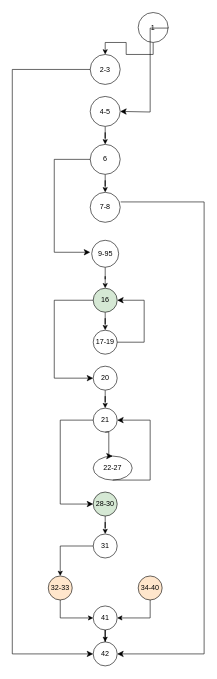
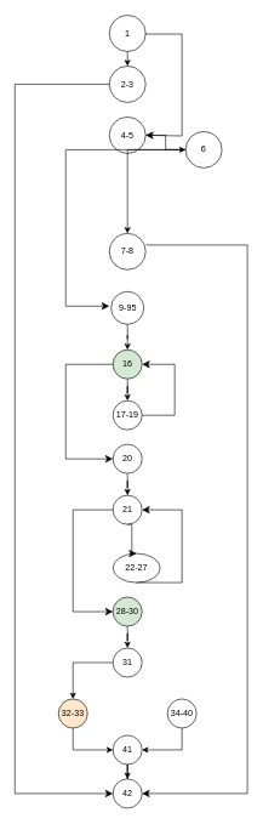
  <mxCell id="0" />
  <mxCell id="1" parent="0" />
  <mxCell id="2" style="edgeStyle=orthogonalEdgeStyle;rounded=0;orthogonalLoop=1;jettySize=auto;html=1;exitX=0.5;exitY=1;exitDx=0;exitDy=0;entryX=0.5;entryY=0;entryDx=0;entryDy=0;" parent="1" source="3" target="4" edge="1"><mxGeometry relative="1" as="geometry" /></mxCell>
- <mxCell id="3" value="1" style="ellipse;whiteSpace=wrap;html=1;aspect=fixed;" parent="1" vertex="1"><mxGeometry x="230" y="20" width="50" height="50" as="geometry" /></mxCell>
+ <mxCell id="3" value="1" style="ellipse;whiteSpace=wrap;html=1;aspect=fixed;" parent="1" vertex="1"><mxGeometry x="150" y="20" width="50" height="50" as="geometry" /></mxCell>
  <mxCell id="4" value="2-3" style="ellipse;whiteSpace=wrap;html=1;aspect=fixed;" parent="1" vertex="1"><mxGeometry x="150" y="90" width="50" height="50" as="geometry" /></mxCell>
  <mxCell id="5" style="edgeStyle=orthogonalEdgeStyle;rounded=0;orthogonalLoop=1;jettySize=auto;html=1;" parent="1" source="6" target="8" edge="1"><mxGeometry relative="1" as="geometry" /></mxCell>
  <mxCell id="6" value="4-5" style="ellipse;whiteSpace=wrap;html=1;" parent="1" vertex="1"><mxGeometry x="150" y="160" width="50" height="50" as="geometry" /></mxCell>
  <mxCell id="7" style="edgeStyle=orthogonalEdgeStyle;rounded=0;orthogonalLoop=1;jettySize=auto;html=1;entryX=0.5;entryY=0;entryDx=0;entryDy=0;" parent="1" source="8" target="11" edge="1"><mxGeometry relative="1" as="geometry" /></mxCell>
- <mxCell id="8" value="6" style="ellipse;whiteSpace=wrap;html=1;aspect=fixed;" parent="1" vertex="1"><mxGeometry x="150" y="240" width="50" height="50" as="geometry" /></mxCell>
+ <mxCell id="8" value="6" style="ellipse;whiteSpace=wrap;html=1;aspect=fixed;" parent="1" vertex="1"><mxGeometry x="255" y="180" width="50" height="50" as="geometry" /></mxCell>
  <mxCell id="9" value="42" style="ellipse;whiteSpace=wrap;html=1;aspect=fixed;" parent="1" vertex="1"><mxGeometry x="155" y="1070" width="40" height="40" as="geometry" /></mxCell>
  <mxCell id="10" value="" style="edgeStyle=elbowEdgeStyle;elbow=vertical;endArrow=classic;html=1;curved=0;rounded=0;endSize=8;startSize=8;entryX=0;entryY=0.5;entryDx=0;entryDy=0;exitX=0;exitY=0.5;exitDx=0;exitDy=0;" parent="1" source="4" target="9" edge="1"><mxGeometry width="50" height="50" relative="1" as="geometry"><mxPoint x="40" y="70" as="sourcePoint" /><mxPoint x="240" y="290" as="targetPoint" /><Array as="points"><mxPoint x="20" y="400" /></Array></mxGeometry></mxCell>
  <mxCell id="11" value="7-8" style="ellipse;whiteSpace=wrap;html=1;aspect=fixed;" parent="1" vertex="1"><mxGeometry x="150" y="320" width="50" height="50" as="geometry" /></mxCell>
  <mxCell id="12" value="" style="edgeStyle=elbowEdgeStyle;elbow=vertical;endArrow=classic;html=1;curved=0;rounded=0;endSize=8;startSize=8;exitX=1.016;exitY=0.32;exitDx=0;exitDy=0;exitPerimeter=0;entryX=1;entryY=0.5;entryDx=0;entryDy=0;" parent="1" source="11" target="9" edge="1"><mxGeometry width="50" height="50" relative="1" as="geometry"><mxPoint x="190" y="280" as="sourcePoint" /><mxPoint x="240" y="230" as="targetPoint" /><Array as="points"><mxPoint x="340" y="450" /></Array></mxGeometry></mxCell>
  <mxCell id="13" style="edgeStyle=orthogonalEdgeStyle;rounded=0;orthogonalLoop=1;jettySize=auto;html=1;entryX=0.5;entryY=0;entryDx=0;entryDy=0;" parent="1" source="14" target="17" edge="1"><mxGeometry relative="1" as="geometry" /></mxCell>
  <mxCell id="14" value="9-95" style="ellipse;whiteSpace=wrap;html=1;aspect=fixed;" parent="1" vertex="1"><mxGeometry x="152.5" y="400" width="45" height="45" as="geometry" /></mxCell>
  <mxCell id="15" value="" style="edgeStyle=elbowEdgeStyle;elbow=horizontal;endArrow=classic;html=1;curved=0;rounded=0;endSize=8;startSize=8;exitX=0;exitY=0.5;exitDx=0;exitDy=0;" parent="1" source="8" edge="1"><mxGeometry width="50" height="50" relative="1" as="geometry"><mxPoint x="190" y="280" as="sourcePoint" /><mxPoint x="150" y="420" as="targetPoint" /><Array as="points"><mxPoint x="90" y="340" /></Array></mxGeometry></mxCell>
  <mxCell id="16" style="edgeStyle=orthogonalEdgeStyle;rounded=0;orthogonalLoop=1;jettySize=auto;html=1;" parent="1" source="17" target="18" edge="1"><mxGeometry relative="1" as="geometry" /></mxCell>
  <mxCell id="17" value="16" style="ellipse;whiteSpace=wrap;html=1;aspect=fixed;fillColor=#d5e8d4;" parent="1" vertex="1"><mxGeometry x="155" y="480" width="40" height="40" as="geometry" /></mxCell>
  <mxCell id="18" value="17-19" style="ellipse;whiteSpace=wrap;html=1;" parent="1" vertex="1"><mxGeometry x="155" y="550" width="40" height="40" as="geometry" /></mxCell>
  <mxCell id="19" value="" style="edgeStyle=elbowEdgeStyle;elbow=horizontal;endArrow=classic;html=1;curved=0;rounded=0;endSize=8;startSize=8;exitX=1;exitY=0.5;exitDx=0;exitDy=0;entryX=1;entryY=0.5;entryDx=0;entryDy=0;" parent="1" source="18" target="17" edge="1"><mxGeometry width="50" height="50" relative="1" as="geometry"><mxPoint x="190" y="420" as="sourcePoint" /><mxPoint x="240" y="370" as="targetPoint" /><Array as="points"><mxPoint x="240" y="460" /></Array></mxGeometry></mxCell>
  <mxCell id="20" style="edgeStyle=orthogonalEdgeStyle;rounded=0;orthogonalLoop=1;jettySize=auto;html=1;" parent="1" source="21" target="22" edge="1"><mxGeometry relative="1" as="geometry" /></mxCell>
  <mxCell id="21" value="20" style="ellipse;whiteSpace=wrap;html=1;aspect=fixed;" parent="1" vertex="1"><mxGeometry x="155" y="610" width="40" height="40" as="geometry" /></mxCell>
  <mxCell id="22" value="21" style="ellipse;whiteSpace=wrap;html=1;aspect=fixed;" parent="1" vertex="1"><mxGeometry x="155" y="680" width="40" height="40" as="geometry" /></mxCell>
  <mxCell id="23" value="" style="edgeStyle=elbowEdgeStyle;elbow=horizontal;endArrow=classic;html=1;curved=0;rounded=0;endSize=8;startSize=8;entryX=0;entryY=0.5;entryDx=0;entryDy=0;exitX=0;exitY=0.5;exitDx=0;exitDy=0;" parent="1" source="17" target="21" edge="1"><mxGeometry width="50" height="50" relative="1" as="geometry"><mxPoint x="190" y="640" as="sourcePoint" /><mxPoint x="240" y="590" as="targetPoint" /><Array as="points"><mxPoint x="90" y="580" /></Array></mxGeometry></mxCell>
  <mxCell id="24" value="22-27" style="ellipse;whiteSpace=wrap;html=1;aspect=fixed;" parent="1" vertex="1"><mxGeometry x="155" y="760" width="65" height="40" as="geometry" /></mxCell>
  <mxCell id="25" value="" style="edgeStyle=elbowEdgeStyle;elbow=horizontal;endArrow=classic;html=1;curved=0;rounded=0;endSize=8;startSize=8;exitX=0.5;exitY=1;exitDx=0;exitDy=0;entryX=0.5;entryY=0;entryDx=0;entryDy=0;" parent="1" source="22" target="24" edge="1"><mxGeometry width="50" height="50" relative="1" as="geometry"><mxPoint x="190" y="960" as="sourcePoint" /><mxPoint x="240" y="910" as="targetPoint" /><Array as="points" /></mxGeometry></mxCell>
  <mxCell id="26" value="" style="edgeStyle=elbowEdgeStyle;elbow=horizontal;endArrow=classic;html=1;curved=0;rounded=0;endSize=8;startSize=8;exitX=0;exitY=0.5;exitDx=0;exitDy=0;entryX=0;entryY=0.5;entryDx=0;entryDy=0;" parent="1" source="22" target="36" edge="1"><mxGeometry width="50" height="50" relative="1" as="geometry"><mxPoint x="190" y="960" as="sourcePoint" /><mxPoint x="100" y="740" as="targetPoint" /><Array as="points"><mxPoint x="100" y="680" /></Array></mxGeometry></mxCell>
  <mxCell id="27" value="" style="edgeStyle=elbowEdgeStyle;elbow=horizontal;endArrow=classic;html=1;curved=0;rounded=0;endSize=8;startSize=8;exitX=0.5;exitY=1;exitDx=0;exitDy=0;entryX=1;entryY=0.5;entryDx=0;entryDy=0;" parent="1" source="24" target="22" edge="1"><mxGeometry width="50" height="50" relative="1" as="geometry"><mxPoint x="190" y="960" as="sourcePoint" /><mxPoint x="240" y="910" as="targetPoint" /><Array as="points"><mxPoint x="250" y="790" /></Array></mxGeometry></mxCell>
  <mxCell id="28" style="edgeStyle=orthogonalEdgeStyle;rounded=0;orthogonalLoop=1;jettySize=auto;html=1;entryX=0.5;entryY=0;entryDx=0;entryDy=0;" parent="1" source="29" target="31" edge="1"><mxGeometry relative="1" as="geometry" /></mxCell>
  <mxCell id="29" value="31" style="ellipse;whiteSpace=wrap;html=1;aspect=fixed;" parent="1" vertex="1"><mxGeometry x="155" y="890" width="40" height="40" as="geometry" /></mxCell>
  <mxCell id="30" style="edgeStyle=orthogonalEdgeStyle;rounded=0;orthogonalLoop=1;jettySize=auto;html=1;entryX=0;entryY=0.5;entryDx=0;entryDy=0;" edge="1" parent="1" source="31" target="38"><mxGeometry relative="1" as="geometry"><Array as="points"><mxPoint x="100" y="1030" /></Array></mxGeometry></mxCell>
  <mxCell id="31" value="32-33" style="ellipse;whiteSpace=wrap;html=1;aspect=fixed;fillColor=#ffe6cc;" parent="1" vertex="1"><mxGeometry x="80" y="960" width="40" height="40" as="geometry" /></mxCell>
  <mxCell id="32" style="edgeStyle=orthogonalEdgeStyle;rounded=0;orthogonalLoop=1;jettySize=auto;html=1;entryX=1;entryY=0.5;entryDx=0;entryDy=0;exitX=0.5;exitY=1;exitDx=0;exitDy=0;" parent="1" source="33" target="38" edge="1"><mxGeometry relative="1" as="geometry"><Array as="points"><mxPoint x="250" y="1030" /></Array></mxGeometry></mxCell>
- <mxCell id="33" value="34-40" style="ellipse;whiteSpace=wrap;html=1;aspect=fixed;fillColor=#ffe6cc;" parent="1" vertex="1"><mxGeometry x="230" y="960" width="40" height="40" as="geometry" /></mxCell>
+ <mxCell id="33" value="34-40" style="ellipse;whiteSpace=wrap;html=1;aspect=fixed;" parent="1" vertex="1"><mxGeometry x="230" y="960" width="40" height="40" as="geometry" /></mxCell>
  <mxCell id="34" value="" style="edgeStyle=segmentEdgeStyle;endArrow=classic;html=1;curved=0;rounded=0;endSize=8;startSize=8;exitX=1;exitY=0.5;exitDx=0;exitDy=0;entryX=1;entryY=0.5;entryDx=0;entryDy=0;" parent="1" source="3" target="6" edge="1"><mxGeometry width="50" height="50" relative="1" as="geometry"><mxPoint x="190" y="280" as="sourcePoint" /><mxPoint x="240" y="230" as="targetPoint" /><Array as="points"><mxPoint x="250" y="46" /><mxPoint x="250" y="186" /><mxPoint x="200" y="186" /></Array></mxGeometry></mxCell>
  <mxCell id="35" style="edgeStyle=orthogonalEdgeStyle;rounded=0;orthogonalLoop=1;jettySize=auto;html=1;entryX=0.5;entryY=0;entryDx=0;entryDy=0;" edge="1" parent="1" source="36" target="29"><mxGeometry relative="1" as="geometry" /></mxCell>
  <mxCell id="36" value="28-30" style="ellipse;whiteSpace=wrap;html=1;aspect=fixed;fillColor=#d5e8d4;" vertex="1" parent="1"><mxGeometry x="155" y="820" width="40" height="40" as="geometry" /></mxCell>
  <mxCell id="37" style="edgeStyle=orthogonalEdgeStyle;rounded=0;orthogonalLoop=1;jettySize=auto;html=1;entryX=0.5;entryY=0;entryDx=0;entryDy=0;" edge="1" parent="1" source="38" target="9"><mxGeometry relative="1" as="geometry" /></mxCell>
  <mxCell id="38" value="41" style="ellipse;whiteSpace=wrap;html=1;aspect=fixed;" vertex="1" parent="1"><mxGeometry x="155" y="1010" width="40" height="40" as="geometry" /></mxCell>
